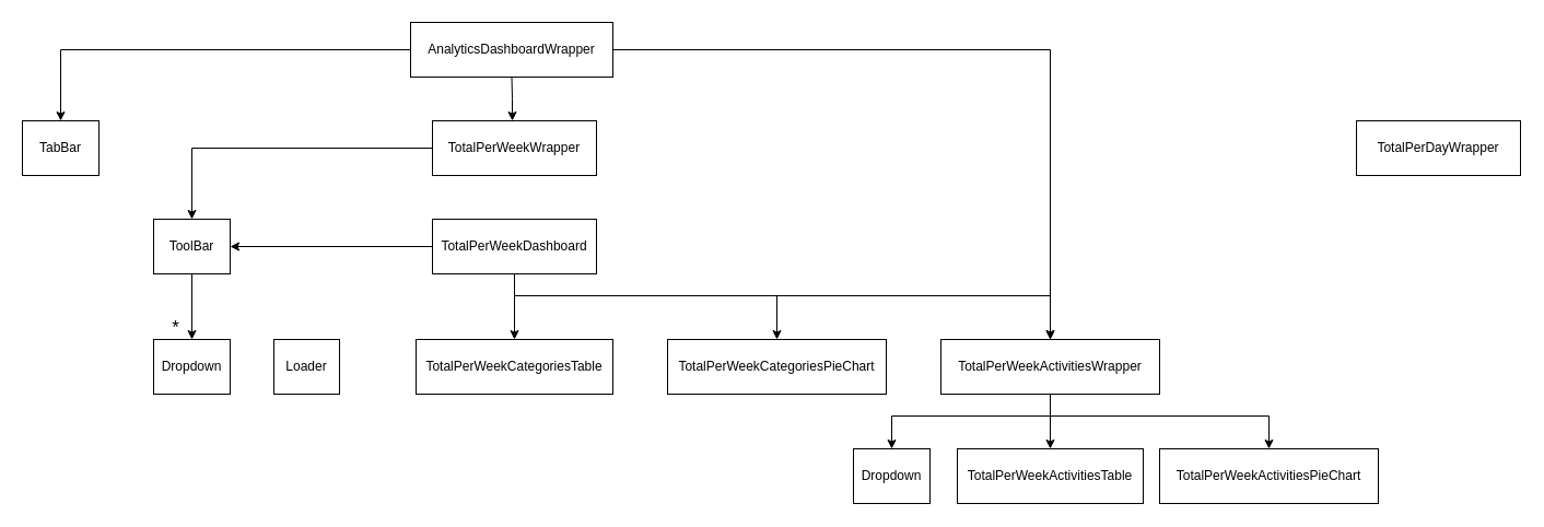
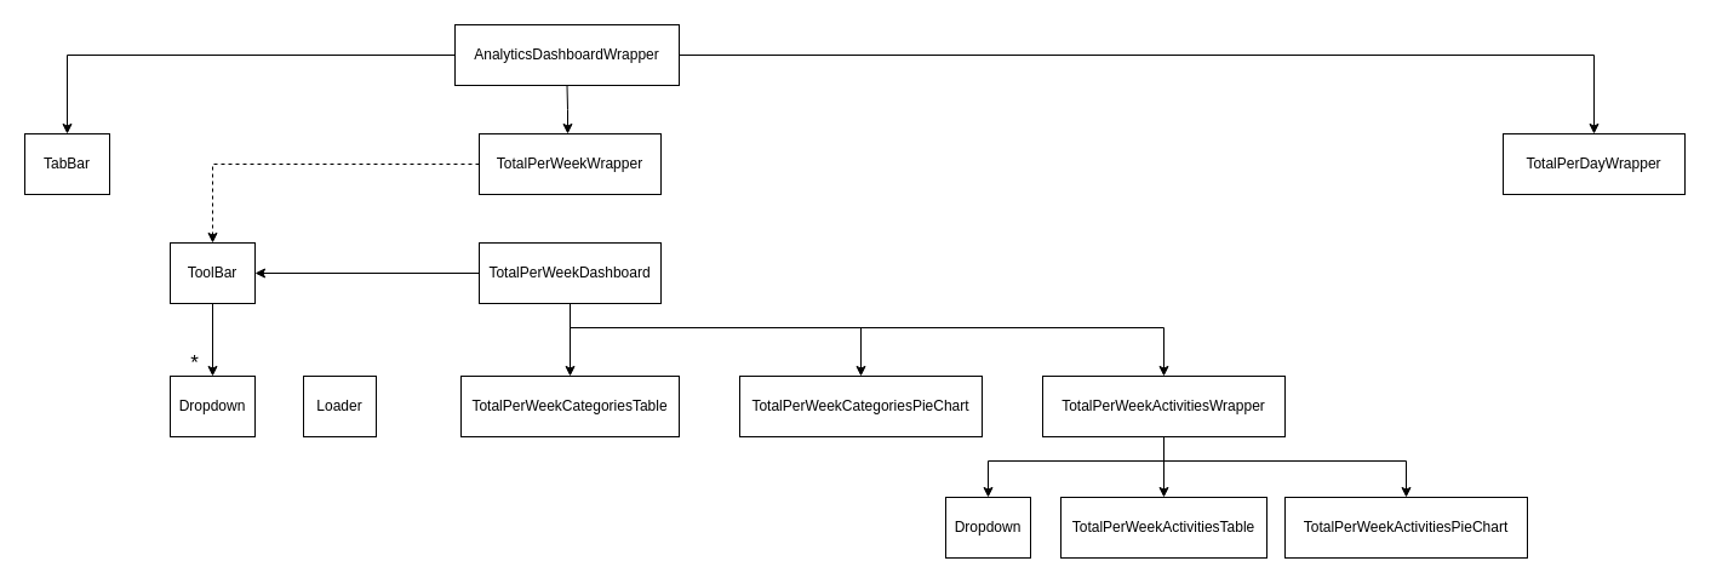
  <mxCell id="0" />
  <mxCell id="1" parent="0" />
- <mxCell id="2" style="edgeStyle=orthogonalEdgeStyle;rounded=0;orthogonalLoop=1;jettySize=auto;html=1;entryX=0.5;entryY=0;entryDx=0;entryDy=0;" parent="1" source="4" target="6" edge="1"><mxGeometry relative="1" as="geometry" /></mxCell>
+ <mxCell id="2" style="edgeStyle=orthogonalEdgeStyle;rounded=0;orthogonalLoop=1;jettySize=auto;html=1;entryX=0.5;entryY=0;entryDx=0;entryDy=0;dashed=1;" parent="1" source="4" target="6" edge="1"><mxGeometry relative="1" as="geometry" /></mxCell>
  <mxCell id="3" style="edgeStyle=orthogonalEdgeStyle;rounded=0;orthogonalLoop=1;jettySize=auto;html=1;entryX=0.5;entryY=1;entryDx=0;entryDy=0;fontSize=17;endArrow=none;endFill=0;startArrow=classic;startFill=1;" parent="1" source="4" target="23" edge="1"><mxGeometry relative="1" as="geometry"><Array as="points"><mxPoint x="468" y="90" /><mxPoint x="467" y="90" /></Array></mxGeometry></mxCell>
  <mxCell id="4" value="TotalPerWeekWrapper" style="rounded=0;whiteSpace=wrap;html=1;" parent="1" vertex="1"><mxGeometry x="395" y="110" width="150" height="50" as="geometry" /></mxCell>
  <mxCell id="5" style="edgeStyle=orthogonalEdgeStyle;rounded=0;orthogonalLoop=1;jettySize=auto;html=1;entryX=0.5;entryY=0;entryDx=0;entryDy=0;" parent="1" source="6" target="13" edge="1"><mxGeometry relative="1" as="geometry" /></mxCell>
  <mxCell id="6" value="ToolBar" style="rounded=0;whiteSpace=wrap;html=1;" parent="1" vertex="1"><mxGeometry x="140" y="200" width="70" height="50" as="geometry" /></mxCell>
  <mxCell id="7" style="edgeStyle=orthogonalEdgeStyle;rounded=0;orthogonalLoop=1;jettySize=auto;html=1;fontSize=17;" parent="1" source="11" target="6" edge="1"><mxGeometry relative="1" as="geometry" /></mxCell>
  <mxCell id="8" style="edgeStyle=orthogonalEdgeStyle;rounded=0;orthogonalLoop=1;jettySize=auto;html=1;entryX=0.5;entryY=0;entryDx=0;entryDy=0;fontSize=17;" parent="1" source="11" target="15" edge="1"><mxGeometry relative="1" as="geometry" /></mxCell>
  <mxCell id="9" style="edgeStyle=orthogonalEdgeStyle;rounded=0;orthogonalLoop=1;jettySize=auto;html=1;entryX=0.5;entryY=0;entryDx=0;entryDy=0;fontSize=17;" parent="1" source="11" target="16" edge="1"><mxGeometry relative="1" as="geometry"><Array as="points"><mxPoint x="470" y="270" /><mxPoint x="710" y="270" /></Array></mxGeometry></mxCell>
  <mxCell id="10" style="edgeStyle=orthogonalEdgeStyle;rounded=0;orthogonalLoop=1;jettySize=auto;html=1;entryX=0.5;entryY=0;entryDx=0;entryDy=0;fontSize=17;" parent="1" source="11" target="20" edge="1"><mxGeometry relative="1" as="geometry"><Array as="points"><mxPoint x="470" y="270" /><mxPoint x="960" y="270" /></Array></mxGeometry></mxCell>
  <mxCell id="11" value="TotalPerWeekDashboard" style="rounded=0;whiteSpace=wrap;html=1;" parent="1" vertex="1"><mxGeometry x="395" y="200" width="150" height="50" as="geometry" /></mxCell>
  <mxCell id="12" value="Loader" style="rounded=0;whiteSpace=wrap;html=1;" parent="1" vertex="1"><mxGeometry x="250" y="310" width="60" height="50" as="geometry" /></mxCell>
  <mxCell id="13" value="Dropdown" style="rounded=0;whiteSpace=wrap;html=1;" parent="1" vertex="1"><mxGeometry x="140" y="310" width="70" height="50" as="geometry" /></mxCell>
  <mxCell id="14" value="*" style="text;html=1;align=center;verticalAlign=middle;resizable=0;points=[];autosize=1;strokeColor=none;fontSize=17;" parent="1" vertex="1"><mxGeometry x="150" y="285" width="20" height="30" as="geometry" /></mxCell>
  <mxCell id="15" value="TotalPerWeekCategoriesTable" style="rounded=0;whiteSpace=wrap;html=1;" parent="1" vertex="1"><mxGeometry x="380" y="310" width="180" height="50" as="geometry" /></mxCell>
  <mxCell id="16" value="TotalPerWeekCategoriesPieChart" style="rounded=0;whiteSpace=wrap;html=1;" parent="1" vertex="1"><mxGeometry x="610" y="310" width="200" height="50" as="geometry" /></mxCell>
  <mxCell id="17" style="edgeStyle=orthogonalEdgeStyle;rounded=0;orthogonalLoop=1;jettySize=auto;html=1;entryX=0.5;entryY=0;entryDx=0;entryDy=0;fontSize=17;startArrow=none;startFill=0;endArrow=classic;endFill=1;" parent="1" source="20" target="28" edge="1"><mxGeometry relative="1" as="geometry"><Array as="points"><mxPoint x="960" y="380" /><mxPoint x="815" y="380" /></Array></mxGeometry></mxCell>
  <mxCell id="18" style="edgeStyle=orthogonalEdgeStyle;rounded=0;orthogonalLoop=1;jettySize=auto;html=1;exitX=0.5;exitY=1;exitDx=0;exitDy=0;entryX=0.5;entryY=0;entryDx=0;entryDy=0;fontSize=17;startArrow=none;startFill=0;endArrow=classic;endFill=1;" parent="1" source="20" target="26" edge="1"><mxGeometry relative="1" as="geometry" /></mxCell>
  <mxCell id="19" style="edgeStyle=orthogonalEdgeStyle;rounded=0;orthogonalLoop=1;jettySize=auto;html=1;entryX=0.5;entryY=0;entryDx=0;entryDy=0;fontSize=17;startArrow=none;startFill=0;endArrow=classic;endFill=1;" parent="1" source="20" target="27" edge="1"><mxGeometry relative="1" as="geometry"><Array as="points"><mxPoint x="960" y="380" /><mxPoint x="1160" y="380" /></Array></mxGeometry></mxCell>
  <mxCell id="20" value="TotalPerWeekActivitiesWrapper" style="rounded=0;whiteSpace=wrap;html=1;" parent="1" vertex="1"><mxGeometry x="860" y="310" width="200" height="50" as="geometry" /></mxCell>
  <mxCell id="21" style="edgeStyle=orthogonalEdgeStyle;rounded=0;orthogonalLoop=1;jettySize=auto;html=1;entryX=0.5;entryY=0;entryDx=0;entryDy=0;fontSize=17;" parent="1" source="23" target="24" edge="1"><mxGeometry relative="1" as="geometry" /></mxCell>
- <mxCell id="22" style="edgeStyle=orthogonalEdgeStyle;rounded=0;orthogonalLoop=1;jettySize=auto;html=1;fontSize=17;startArrow=none;startFill=0;endArrow=classic;endFill=1;" parent="1" source="23" target="20" edge="1"><mxGeometry relative="1" as="geometry" /></mxCell>
+ <mxCell id="22" style="edgeStyle=orthogonalEdgeStyle;rounded=0;orthogonalLoop=1;jettySize=auto;html=1;entryX=0.5;entryY=0;entryDx=0;entryDy=0;fontSize=17;startArrow=none;startFill=0;endArrow=classic;endFill=1;" parent="1" source="23" target="25" edge="1"><mxGeometry relative="1" as="geometry" /></mxCell>
  <mxCell id="23" value="AnalyticsDashboardWrapper" style="rounded=0;whiteSpace=wrap;html=1;" parent="1" vertex="1"><mxGeometry x="375" y="20" width="185" height="50" as="geometry" /></mxCell>
  <mxCell id="24" value="TabBar" style="rounded=0;whiteSpace=wrap;html=1;" parent="1" vertex="1"><mxGeometry x="20" y="110" width="70" height="50" as="geometry" /></mxCell>
  <mxCell id="25" value="TotalPerDayWrapper" style="rounded=0;whiteSpace=wrap;html=1;" parent="1" vertex="1"><mxGeometry x="1240" y="110" width="150" height="50" as="geometry" /></mxCell>
  <mxCell id="26" value="TotalPerWeekActivitiesTable" style="rounded=0;whiteSpace=wrap;html=1;" parent="1" vertex="1"><mxGeometry x="875" y="410" width="170" height="50" as="geometry" /></mxCell>
  <mxCell id="27" value="TotalPerWeekActivitiesPieChart" style="rounded=0;whiteSpace=wrap;html=1;" parent="1" vertex="1"><mxGeometry x="1060" y="410" width="200" height="50" as="geometry" /></mxCell>
  <mxCell id="28" value="Dropdown" style="rounded=0;whiteSpace=wrap;html=1;" parent="1" vertex="1"><mxGeometry x="780" y="410" width="70" height="50" as="geometry" /></mxCell>
